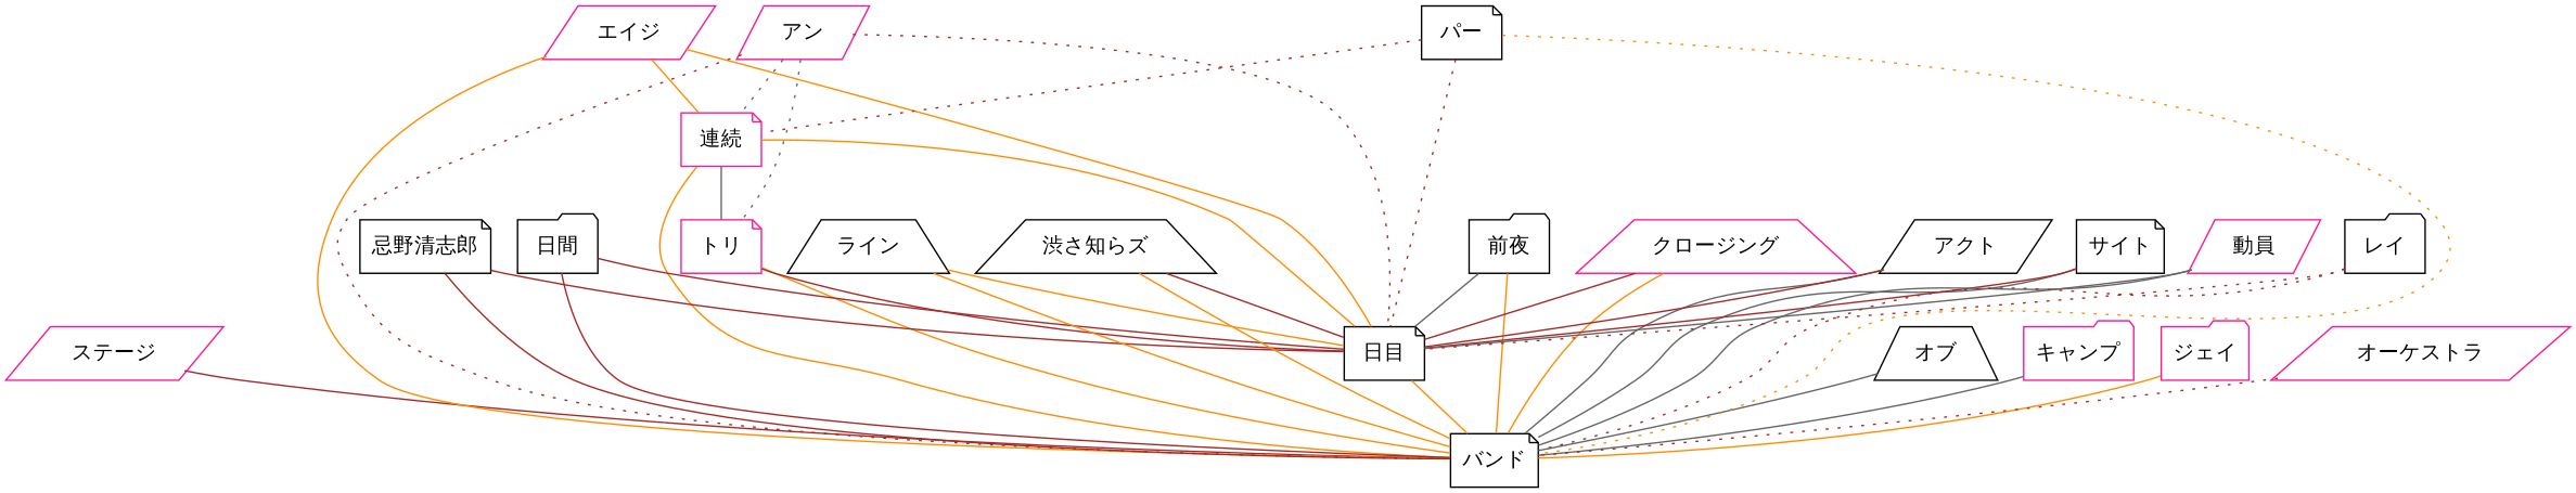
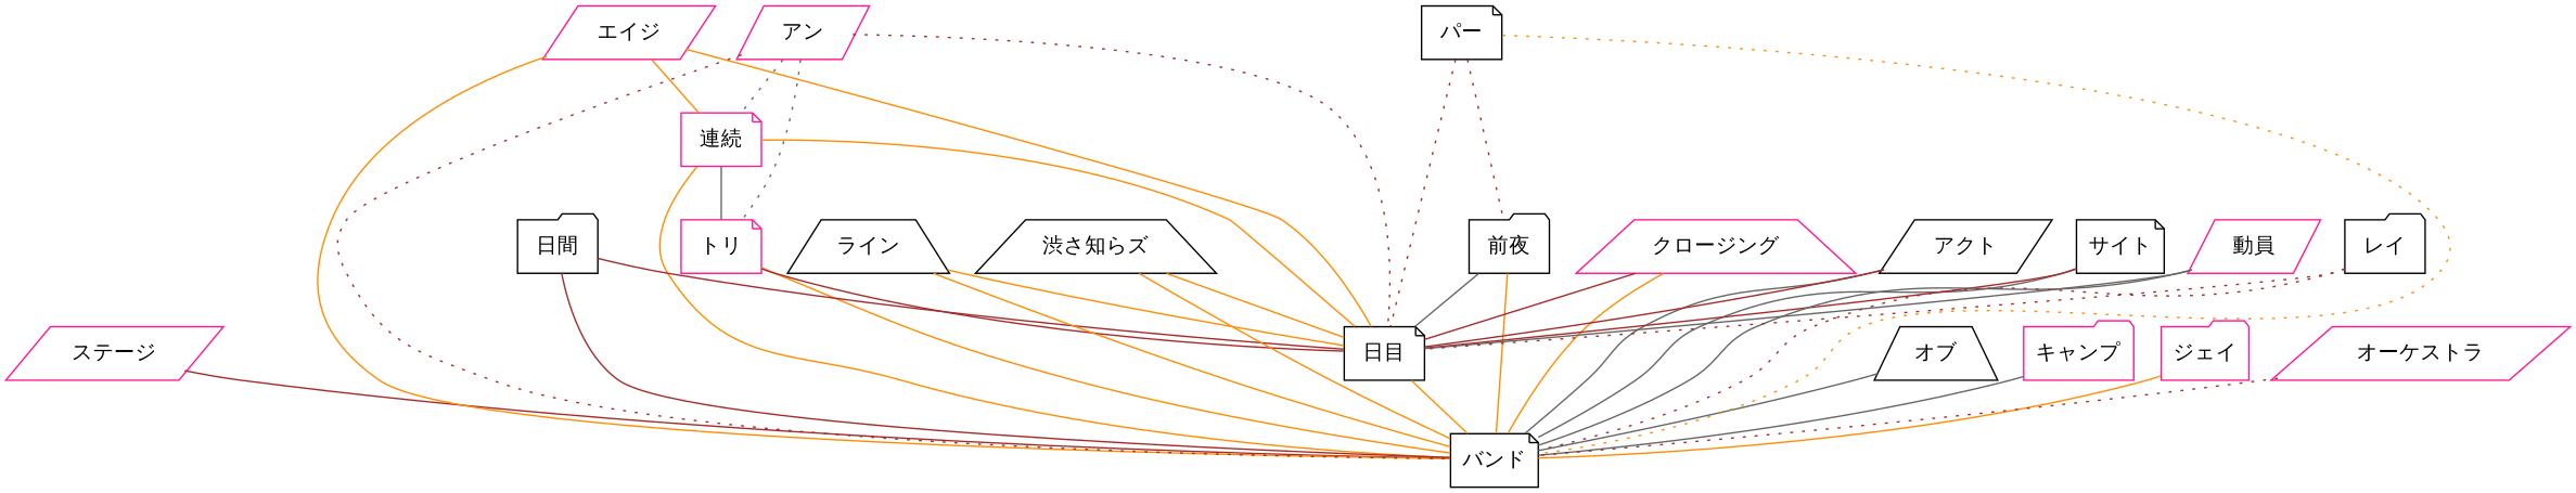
  graph {
    fontname="Source Code Pro"
    node [color=black fontname="Source Code Pro" shape=note]
    edge [color=brown fontname="Source Code Pro"]
    "ステージ" [color=deeppink shape=parallelogram]
    "バンド"
    "エイジ" [color=deeppink shape=parallelogram]
    "連続" [color=deeppink]
    "日目"
    "トリ" [color=deeppink]
-   "忌野清志郎"
    "日間" [shape=folder]
    "ライン" [shape=trapezium]
    "渋さ知らズ" [shape=trapezium]
    "オブ" [shape=trapezium]
    "前夜" [shape=folder]
    "クロージング" [color=deeppink shape=trapezium]
    "キャンプ" [color=deeppink shape=folder]
    "アクト" [shape=parallelogram]
    "サイト"
    "動員" [color=deeppink shape=parallelogram]
    "パー"
    "ジェイ" [color=deeppink shape=folder]
    "アン" [color=deeppink shape=parallelogram]
    "オーケストラ" [color=deeppink shape=parallelogram]
    "レイ" [shape=folder]
    "ステージ" -- "バンド"
    "エイジ" -- "バンド" [color=darkorange]
    "エイジ" -- "連続" [color=darkorange]
    "エイジ" -- "日目" [color=darkorange]
    "連続" -- "バンド" [color=darkorange]
    "連続" -- "日目" [color=darkorange]
    "連続" -- "トリ" [color=gray40]
    "日目" -- "バンド" [color=darkorange]
    "トリ" -- "バンド" [color=darkorange]
    "トリ" -- "日目"
-   "忌野清志郎" -- "バンド"
-   "忌野清志郎" -- "日目"
    "日間" -- "バンド"
    "日間" -- "日目"
    "ライン" -- "バンド" [color=darkorange]
    "ライン" -- "日目" [color=darkorange]
    "渋さ知らズ" -- "バンド" [color=darkorange]
-   "渋さ知らズ" -- "日目"
+   "渋さ知らズ" -- "日目" [color=darkorange]
    "オブ" -- "バンド" [color=gray40]
    "前夜" -- "バンド" [color=darkorange]
    "前夜" -- "日目" [color=gray40]
    "クロージング" -- "バンド" [color=darkorange]
    "クロージング" -- "日目"
    "キャンプ" -- "バンド" [color=gray40]
    "アクト" -- "バンド" [color=gray40]
    "アクト" -- "日目"
    "サイト" -- "バンド" [color=gray40]
    "サイト" -- "日目"
    "動員" -- "バンド" [color=gray40]
    "動員" -- "日目" [color=gray40]
    "パー" -- "バンド" [color=darkorange style=dotted]
-   "パー" -- "連続" [style=dotted]
+   "パー" -- "前夜" [style=dotted]
    "パー" -- "日目" [style=dotted]
    "ジェイ" -- "バンド" [color=darkorange style=solid]
    "アン" -- "バンド" [style=dotted]
    "アン" -- "連続" [color=gray40 style=dotted]
    "アン" -- "日目" [style=dotted]
    "アン" -- "トリ" [color=gray40 style=dotted]
    "オーケストラ" -- "バンド" [style=dotted]
    "レイ" -- "バンド" [style=dotted]
    "レイ" -- "日目" [style=dotted]
  }
